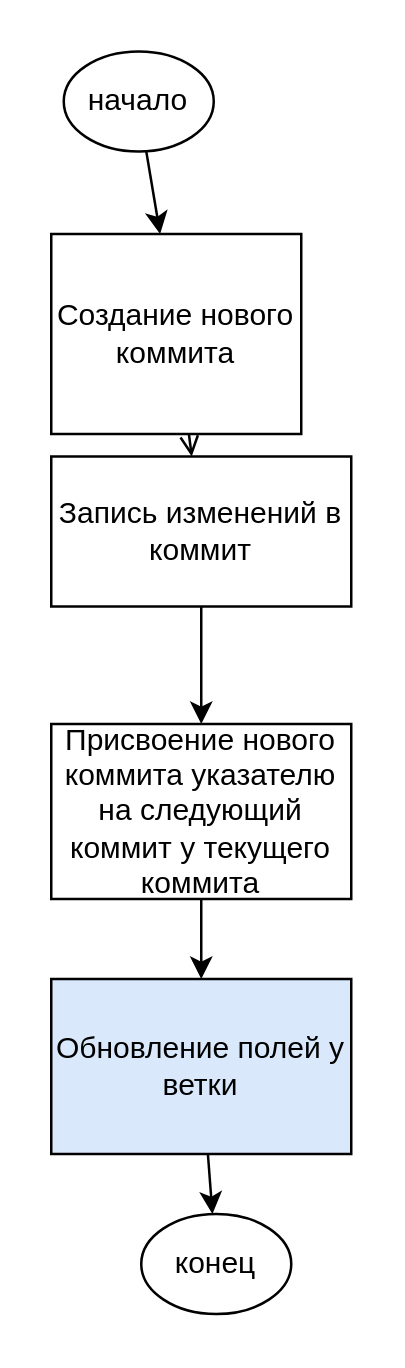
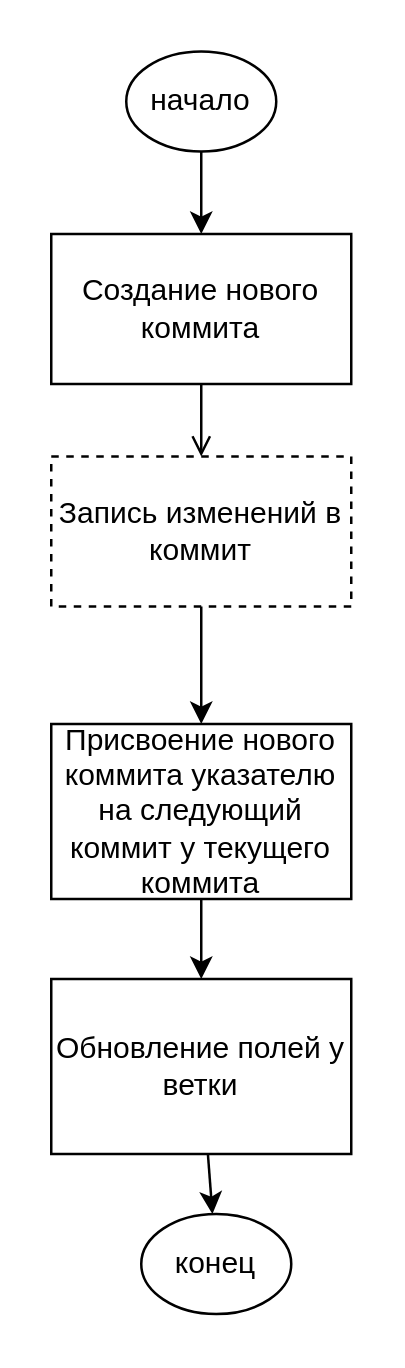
  <mxCell id="0" />
  <mxCell id="1" parent="0" />
- <mxCell id="2" value="начало" style="ellipse;whiteSpace=wrap;html=1;" vertex="1" parent="1"><mxGeometry x="25" y="20" width="60" height="40" as="geometry" /></mxCell>
- <mxCell id="3" value="Создание нового коммита" style="rounded=0;whiteSpace=wrap;html=1;" vertex="1" parent="1"><mxGeometry x="20" y="93" width="100" height="80" as="geometry" /></mxCell>
+ <mxCell id="2" value="начало" style="ellipse;whiteSpace=wrap;html=1;" vertex="1" parent="1"><mxGeometry x="50" y="20" width="60" height="40" as="geometry" /></mxCell>
+ <mxCell id="3" value="Создание нового коммита" style="rounded=0;whiteSpace=wrap;html=1;" vertex="1" parent="1"><mxGeometry x="20" y="93" width="120" height="60" as="geometry" /></mxCell>
  <mxCell id="4" value="" style="endArrow=classic;html=1;rounded=0;" edge="1" parent="1" source="2" target="3"><mxGeometry width="50" height="50" relative="1" as="geometry"><mxPoint x="-67" y="169" as="sourcePoint" /><mxPoint x="-17" y="119" as="targetPoint" /></mxGeometry></mxCell>
- <mxCell id="5" value="Запись изменений в коммит" style="rounded=0;whiteSpace=wrap;html=1;" vertex="1" parent="1"><mxGeometry x="20" y="182" width="120" height="60" as="geometry" /></mxCell>
+ <mxCell id="5" value="Запись изменений в коммит" style="rounded=0;whiteSpace=wrap;html=1;dashed=1;" vertex="1" parent="1"><mxGeometry x="20" y="182" width="120" height="60" as="geometry" /></mxCell>
  <mxCell id="6" value="" style="endArrow=open;html=1;rounded=0;" edge="1" parent="1" source="3" target="5"><mxGeometry width="50" height="50" relative="1" as="geometry"><mxPoint x="236" y="250" as="sourcePoint" /><mxPoint x="286" y="200" as="targetPoint" /></mxGeometry></mxCell>
  <mxCell id="7" value="Присвоение нового коммита указателю на следующий коммит у текущего коммита" style="rounded=0;whiteSpace=wrap;html=1;" vertex="1" parent="1"><mxGeometry x="20" y="289" width="120" height="70" as="geometry" /></mxCell>
  <mxCell id="8" value="" style="endArrow=classic;html=1;rounded=0;" edge="1" parent="1" source="5" target="7"><mxGeometry width="50" height="50" relative="1" as="geometry"><mxPoint x="197" y="318" as="sourcePoint" /><mxPoint x="247" y="268" as="targetPoint" /></mxGeometry></mxCell>
- <mxCell id="9" value="Обновление полей у ветки" style="rounded=0;whiteSpace=wrap;html=1;fillColor=#dae8fc;" vertex="1" parent="1"><mxGeometry x="20" y="391" width="120" height="70" as="geometry" /></mxCell>
+ <mxCell id="9" value="Обновление полей у ветки" style="rounded=0;whiteSpace=wrap;html=1;" vertex="1" parent="1"><mxGeometry x="20" y="391" width="120" height="70" as="geometry" /></mxCell>
  <mxCell id="10" value="" style="endArrow=classic;html=1;rounded=0;" edge="1" parent="1" source="7" target="9"><mxGeometry width="50" height="50" relative="1" as="geometry"><mxPoint x="242" y="439" as="sourcePoint" /><mxPoint x="292" y="389" as="targetPoint" /></mxGeometry></mxCell>
  <mxCell id="11" value="конец" style="ellipse;whiteSpace=wrap;html=1;" vertex="1" parent="1"><mxGeometry x="56" y="485" width="60" height="40" as="geometry" /></mxCell>
  <mxCell id="12" value="" style="endArrow=classic;html=1;rounded=0;" edge="1" parent="1" source="9" target="11"><mxGeometry width="50" height="50" relative="1" as="geometry"><mxPoint x="230" y="544" as="sourcePoint" /><mxPoint x="280" y="494" as="targetPoint" /></mxGeometry></mxCell>
